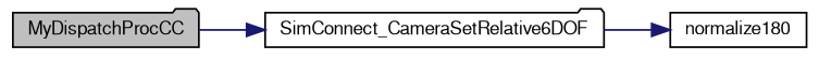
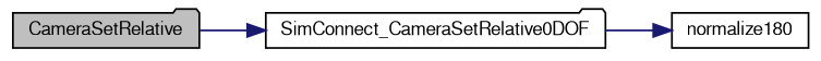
  digraph {
    rankdir=LR
    node [color=black fontname=FreeSans fontsize=10 shape=folder]
    edge [color=midnightblue fontname=FreeSans fontsize=10 labelfontname=FreeSans labelfontsize=10 style=solid]
-   n1 [fillcolor=grey75 fontcolor=black height=0.2 label=MyDispatchProcCC style=filled width=0.4]
-   n2 [height=0.2 label=SimConnect_CameraSetRelative6DOF width=0.4]
+   n1 [fillcolor=grey75 fontcolor=black height=0.2 label=CameraSetRelative style=filled width=0.4]
+   n2 [height=0.2 label=SimConnect_CameraSetRelative0DOF width=0.4]
    n3 [height=0.2 label=normalize180 shape=box width=0.4]
    n1 -> n2
    n2 -> n3
  }
